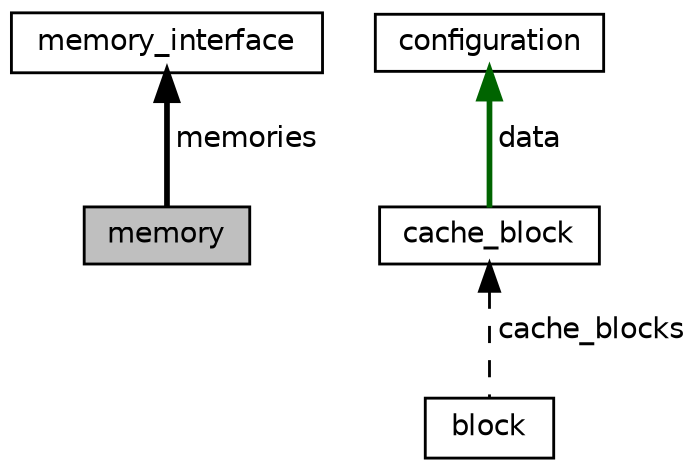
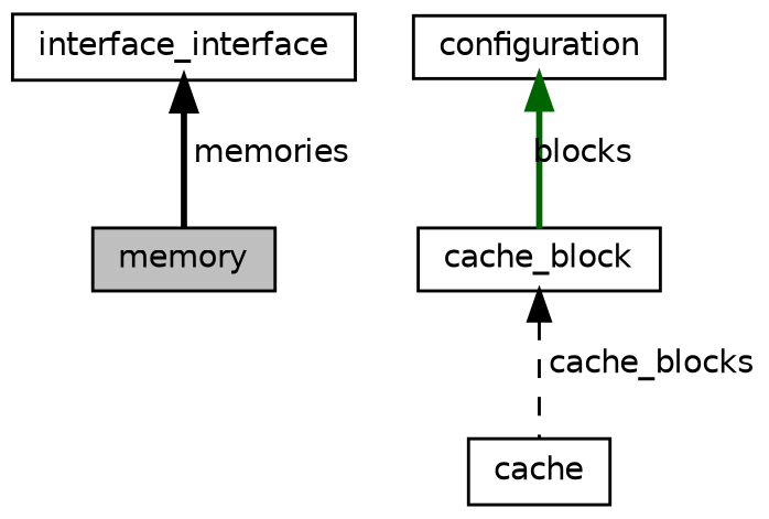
  digraph {
    node [color=black fillcolor=white fontname=Helvetica fontsize=10 shape=record style=filled]
    edge [color=black dir=back fontname=Helvetica fontsize=10 labelfontname=Helvetica labelfontsize=10 style=bold]
    n1 [fillcolor=grey75 fontcolor=black height=0.2 label=memory width=0.4]
-   n2 [height=0.2 label=memory_interface width=0.4]
-   n3 [height=0.2 label=block width=0.4]
+   n2 [height=0.2 label=interface_interface width=0.4]
+   n3 [height=0.2 label=cache width=0.4]
    n4 [height=0.2 label=cache_block width=0.4]
    n5 [height=0.2 label=configuration width=0.4]
    n2 -> n1 [label=" memories"]
    n4 -> n3 [label=" cache_blocks" style=dashed]
-   n5 -> n4 [color=darkgreen label=" data"]
+   n5 -> n4 [color=darkgreen label=" blocks"]
  }
